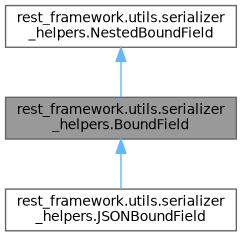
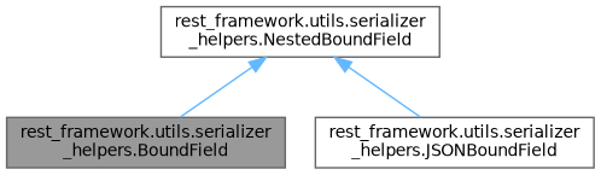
  digraph {
    rankdir=TB
    node [color=gray40 fillcolor=white fontname=Helvetica fontsize=10 shape=box style=filled]
    edge [color=steelblue1 dir=back fontname=Helvetica fontsize=10 labelfontname=Helvetica labelfontsize=10 style=solid]
    n1 [fillcolor=grey60 fontcolor=black height=0.2 label="rest_framework.utils.serializer\l_helpers.BoundField" width=0.4]
    n2 [height=0.2 label="rest_framework.utils.serializer\l_helpers.JSONBoundField" width=0.4]
    n3 [height=0.2 label="rest_framework.utils.serializer\l_helpers.NestedBoundField" width=0.4]
-   n1 -> n2
+   n3 -> n2
    n3 -> n1
  }
